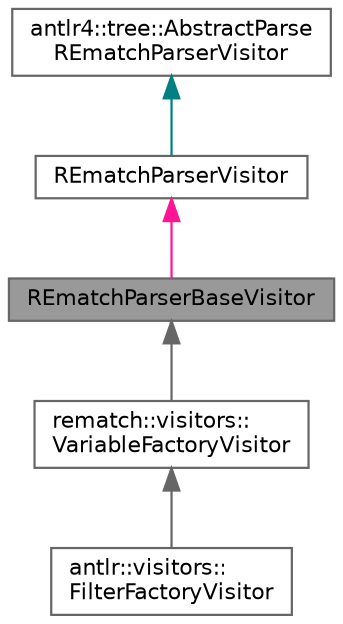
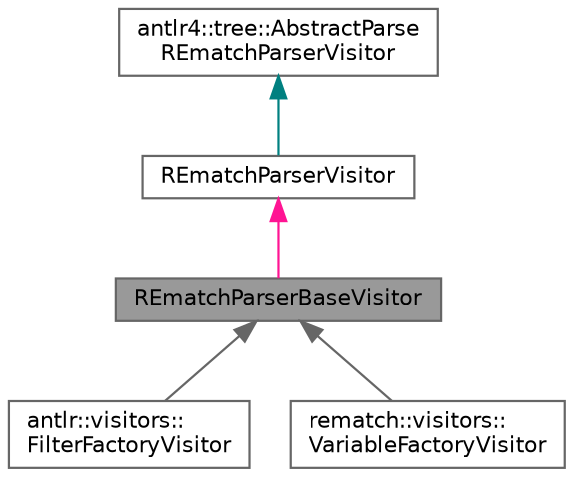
  digraph {
    node [color=gray40 fillcolor=white fontname=Helvetica fontsize=10 shape=box style=filled]
    edge [color=gray40 dir=back fontname=Helvetica fontsize=10 labelfontname=Helvetica labelfontsize=10 style=solid]
    n1 [fillcolor=grey60 fontcolor=black height=0.2 label=REmatchParserBaseVisitor width=0.4]
    n2 [height=0.2 label="antlr::visitors::\lFilterFactoryVisitor" width=0.4]
    n3 [height=0.2 label="rematch::visitors::\lVariableFactoryVisitor" width=0.4]
    n4 [height=0.2 label=REmatchParserVisitor width=0.4]
    n5 [height=0.2 label="antlr4::tree::AbstractParse\lREmatchParserVisitor" width=0.4]
-   n3 -> n2
+   n1 -> n2
    n1 -> n3
    n4 -> n1 [color=deeppink]
    n5 -> n4 [color=teal]
  }
